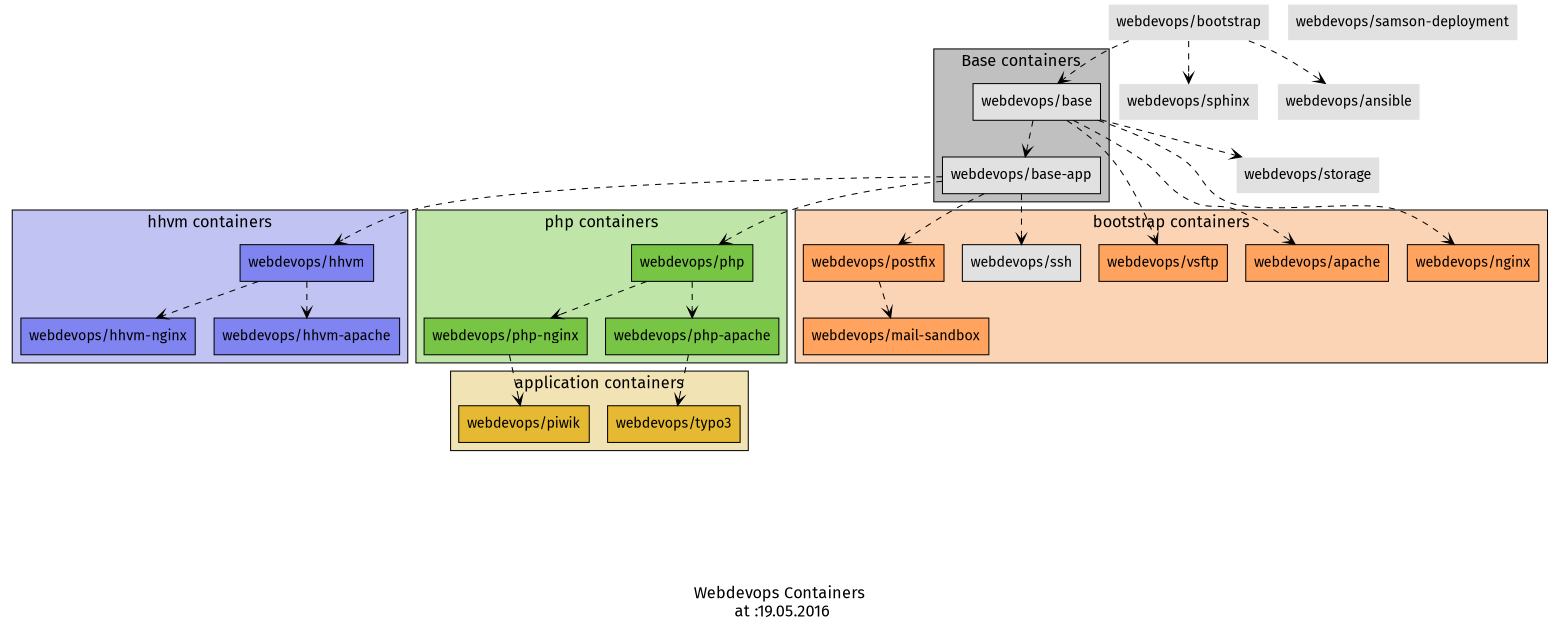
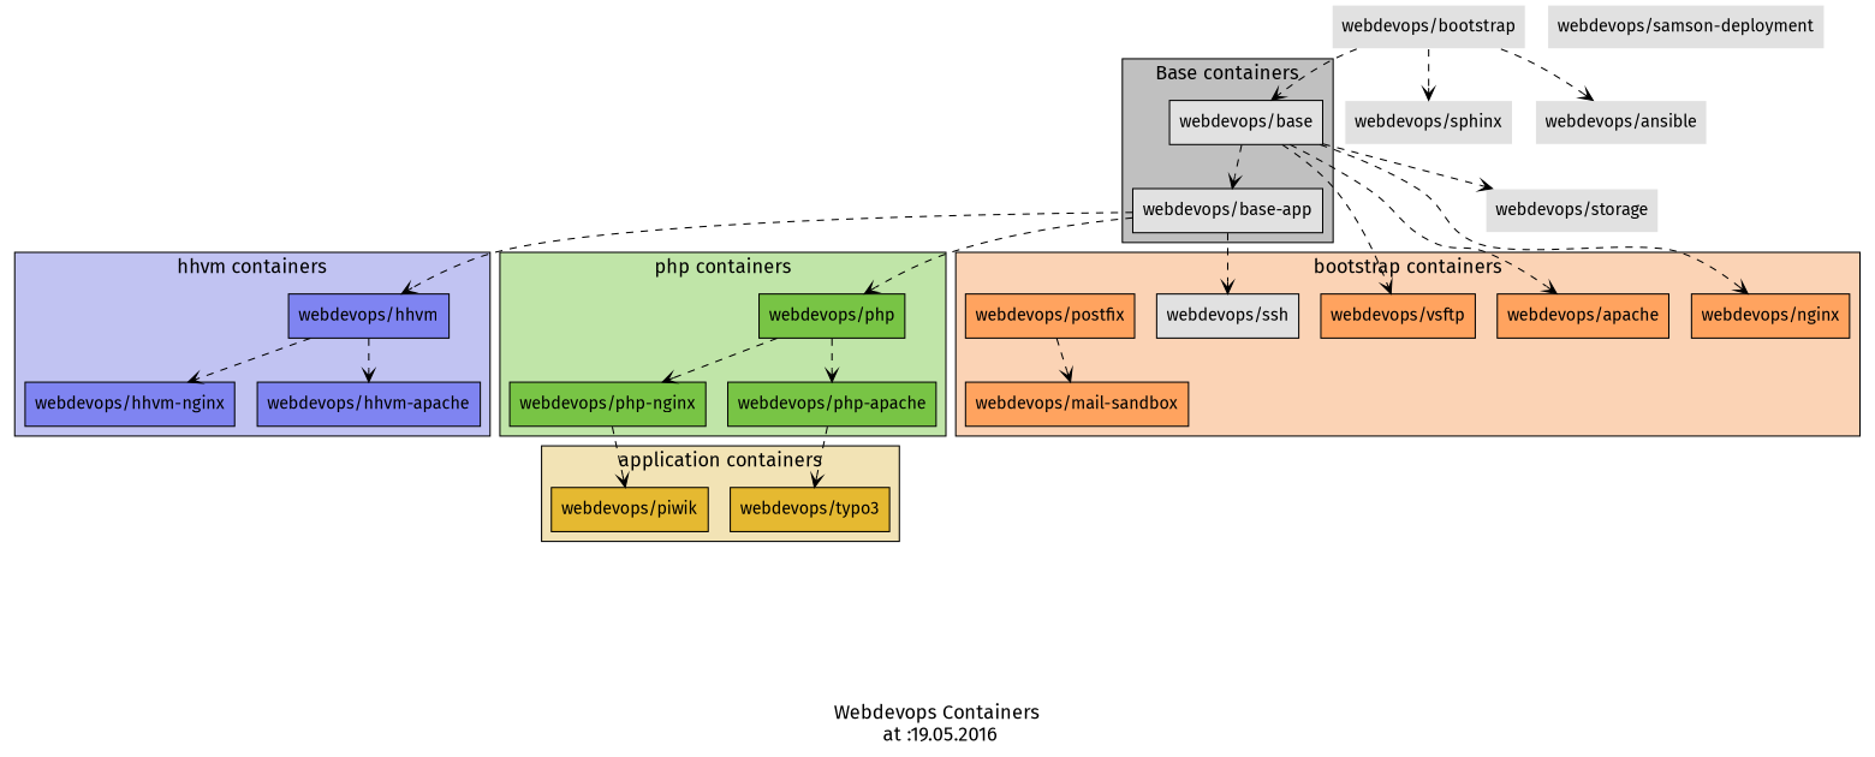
  digraph {
    bgcolor=white
    fontcolor=black
    fontname="Fira Sans"
    fontsize=16
    label="\n\nWebdevops Containers\n at :19.05.2016"
    rankdir=TP
    node [color=black fillcolor="#ffa35f" fontcolor=black fontname="Fira Sans" shape=box style=filled]
    edge [arrowhead=open color=black fontcolor=white fontname="Fira Sans" fontsize=12 style=dashed]
    "webdevops/typo3" [fillcolor="#e5b931"]
    "webdevops/piwik" [fillcolor="#e5b931"]
    "webdevops/hhvm" [fillcolor="#7f84f1"]
    "webdevops/hhvm-nginx" [fillcolor="#7f84f1"]
    "webdevops/hhvm-apache" [fillcolor="#7f84f1"]
    "webdevops/php" [fillcolor="#78c445"]
    "webdevops/php-apache" [fillcolor="#78c445"]
    "webdevops/php-nginx" [fillcolor="#78c445"]
    "webdevops/base" [fillcolor="#e1e1e1"]
    "webdevops/base-app" [fillcolor="#e1e1e1"]
    "webdevops/ssh" [fillcolor="#e1e1e1"]
    "webdevops/postfix"
    "webdevops/mail-sandbox"
    "webdevops/vsftp"
    "webdevops/apache"
    "webdevops/nginx"
    "webdevops/storage" [color=white fillcolor="#E1E1E1"]
    "webdevops/bootstrap" [color=white fillcolor="#E1E1E1"]
    "webdevops/sphinx" [color=white fillcolor="#E1E1E1"]
    "webdevops/ansible" [color=white fillcolor="#E1E1E1"]
    "webdevops/samson-deployment" [color=white fillcolor="#E1E1E1"]
    subgraph cluster_1 {
      fillcolor="#f2e3b5"
      label="application containers"
      style=filled
      "webdevops/typo3"
      "webdevops/piwik"
    }
    subgraph cluster_2 {
      fillcolor="#c1c3f2"
      label="hhvm containers"
      style=filled
      "webdevops/hhvm"
      "webdevops/hhvm-nginx"
      "webdevops/hhvm-apache"
    }
    subgraph cluster_3 {
      fillcolor="#c0e5a8"
      label="php containers"
      style=filled
      "webdevops/php"
      "webdevops/php-apache"
      "webdevops/php-nginx"
    }
    subgraph cluster_4 {
      fillcolor=gray
      label="Base containers"
      style=filled
      "webdevops/base"
      "webdevops/base-app"
    }
    subgraph cluster_5 {
      fillcolor="#fbd3b5"
      label="bootstrap containers"
      style=filled
      "webdevops/ssh"
      "webdevops/postfix"
      "webdevops/mail-sandbox"
      "webdevops/vsftp"
      "webdevops/apache"
      "webdevops/nginx"
    }
    "webdevops/hhvm" -> "webdevops/hhvm-nginx"
    "webdevops/hhvm" -> "webdevops/hhvm-apache"
    "webdevops/php" -> "webdevops/php-apache"
    "webdevops/php" -> "webdevops/php-nginx"
    "webdevops/php-apache" -> "webdevops/typo3"
    "webdevops/php-nginx" -> "webdevops/piwik"
    "webdevops/base" -> "webdevops/base-app"
    "webdevops/base" -> "webdevops/vsftp"
    "webdevops/base" -> "webdevops/apache"
    "webdevops/base" -> "webdevops/nginx"
    "webdevops/base" -> "webdevops/storage"
    "webdevops/base-app" -> "webdevops/hhvm"
    "webdevops/base-app" -> "webdevops/php"
    "webdevops/base-app" -> "webdevops/ssh"
-   "webdevops/base-app" -> "webdevops/postfix"
    "webdevops/postfix" -> "webdevops/mail-sandbox"
    "webdevops/bootstrap" -> "webdevops/base"
    "webdevops/bootstrap" -> "webdevops/sphinx"
    "webdevops/bootstrap" -> "webdevops/ansible"
  }
